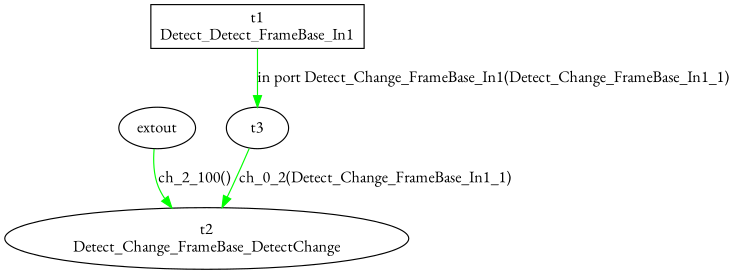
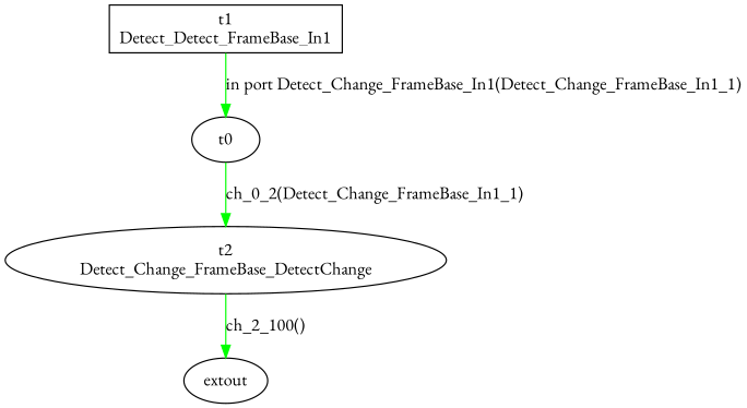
  digraph {
    fontname="EB Garamond"
    rankdir=TB
    node [fontname="EB Garamond"]
    edge [color=green fontname="EB Garamond"]
    n1 [label="t2\nDetect_Change_FrameBase_DetectChange"]
    n2 [label=extout]
-   t0 [label=t3]
+   t0
    n4 [label="t1\nDetect_Detect_FrameBase_In1" shape=box]
-   n2 -> n1 [label="ch_2_100()"]
+   n1 -> n2 [label="ch_2_100()"]
    t0 -> n1 [label="ch_0_2(Detect_Change_FrameBase_In1_1)"]
    n4 -> t0 [label="in port Detect_Change_FrameBase_In1(Detect_Change_FrameBase_In1_1)"]
  }
